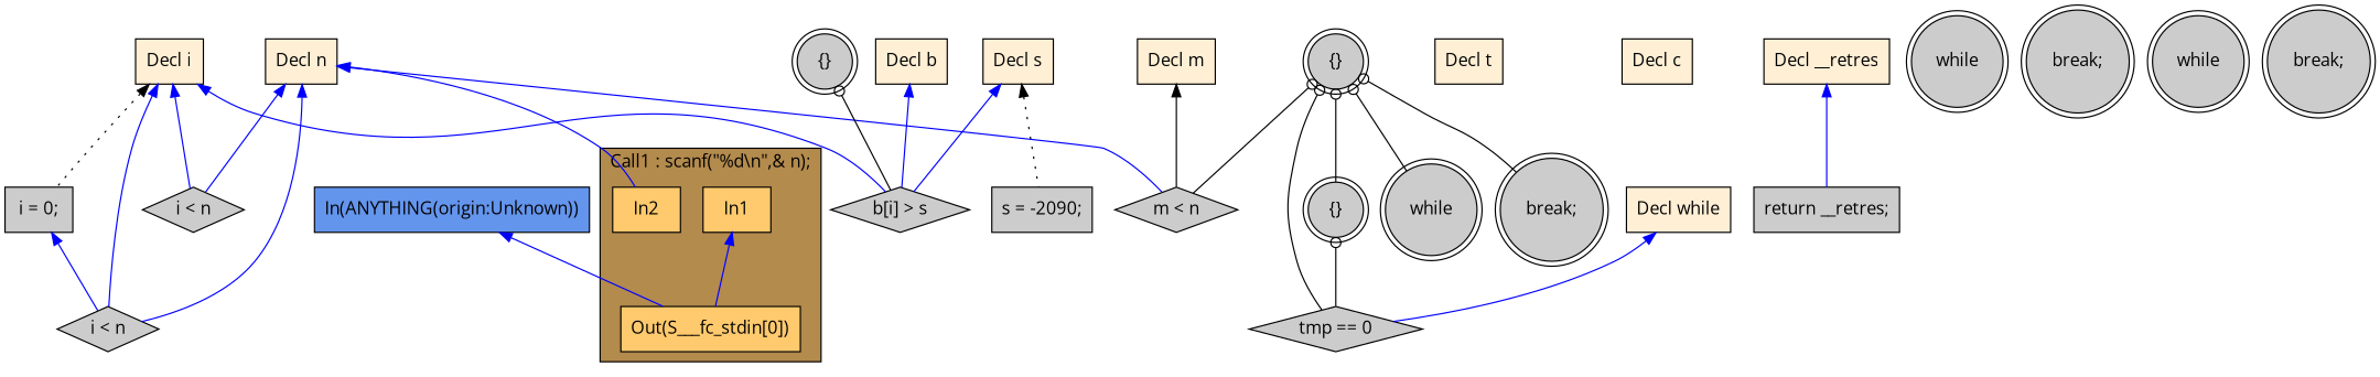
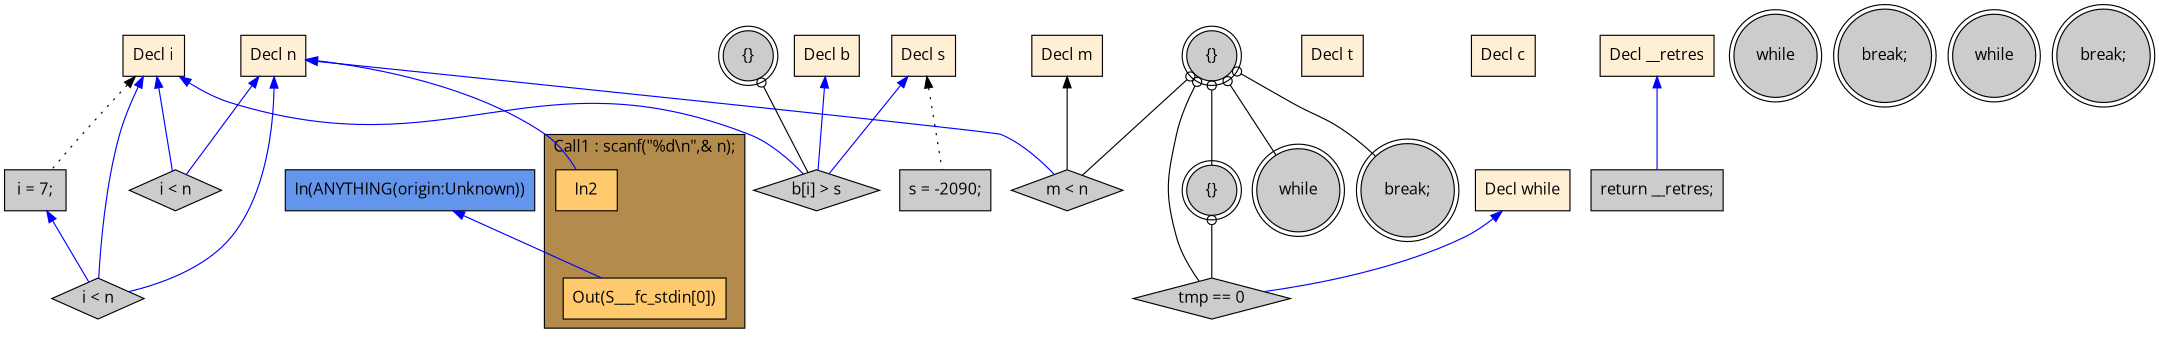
  digraph {
    fontname="Open Sans"
    rankdir=TB
    node [fillcolor="#CCCCCC" fontname="Open Sans" shape=box style=filled]
    edge [color="#0000FF" dir=back fontname="Open Sans"]
-   n1 [fillcolor="#FFCA6E" label=In1]
    n2 [fillcolor="#FFCA6E" label=In2]
    n3 [fillcolor="#FFCA6E" label="Out(S___fc_stdin[0])"]
    n4 [fillcolor="#6495ED" label="In(ANYTHING(origin:Unknown))"]
    n5 [fillcolor="#FFEFD5" label="Decl i"]
-   n6 [label="i = 0;"]
+   n6 [label="i = 7;"]
    n7 [label="i < n" shape=diamond]
    n8 [label="i < n" shape=diamond]
    n9 [label="b[i] > s" shape=diamond]
    n10 [fillcolor="#FFEFD5" label="Decl m"]
    n11 [label="m < n" shape=diamond]
    n12 [fillcolor="#FFEFD5" label="Decl t"]
    n13 [fillcolor="#FFEFD5" label="Decl n"]
    n14 [fillcolor="#FFEFD5" label="Decl c"]
    n15 [fillcolor="#FFEFD5" label="Decl b"]
    n16 [fillcolor="#FFEFD5" label="Decl s"]
    n17 [label="s = -2090;"]
    n18 [fillcolor="#FFEFD5" label="Decl while"]
    n19 [label="tmp == 0" shape=diamond]
    n20 [fillcolor="#FFEFD5" label="Decl __retres"]
    n21 [label="return __retres;"]
    n22 [label=while shape=doublecircle]
    n23 [label="{}" shape=doublecircle]
    n24 [label=while shape=doublecircle]
    n25 [label="break;" shape=doublecircle]
    n26 [label="{}" shape=doublecircle]
    n27 [label="break;" shape=doublecircle]
    n28 [label=while shape=doublecircle]
    n29 [label="{}" shape=doublecircle]
    n30 [label="break;" shape=doublecircle]
    subgraph cluster_1 {
      fillcolor="#B38B4D"
      label="Call1 : scanf(\"%d\\n\",& n);"
      style=filled
-     n1
      n2
      n3
    }
-   n1 -> n3
    n4 -> n3
    n5 -> n6 [color="#000000" style=dotted]
    n5 -> n7
    n5 -> n8
    n5 -> n9
    n6 -> n7
    n10 -> n11 [color="#000000"]
    n13 -> n2
    n13 -> n7
    n13 -> n8
    n13 -> n11
    n15 -> n9
    n16 -> n9
    n16 -> n17 [color="#000000" style=dotted]
    n18 -> n19
    n20 -> n21
    n23 -> n11 [arrowtail=odot color="#000000"]
    n23 -> n19 [arrowtail=odot color="#000000"]
    n23 -> n24 [arrowtail=odot color="#000000"]
    n23 -> n25 [arrowtail=odot color="#000000"]
    n23 -> n26 [arrowtail=odot color="#000000"]
    n26 -> n19 [arrowtail=odot color="#000000"]
    n29 -> n9 [arrowtail=odot color="#000000"]
  }
